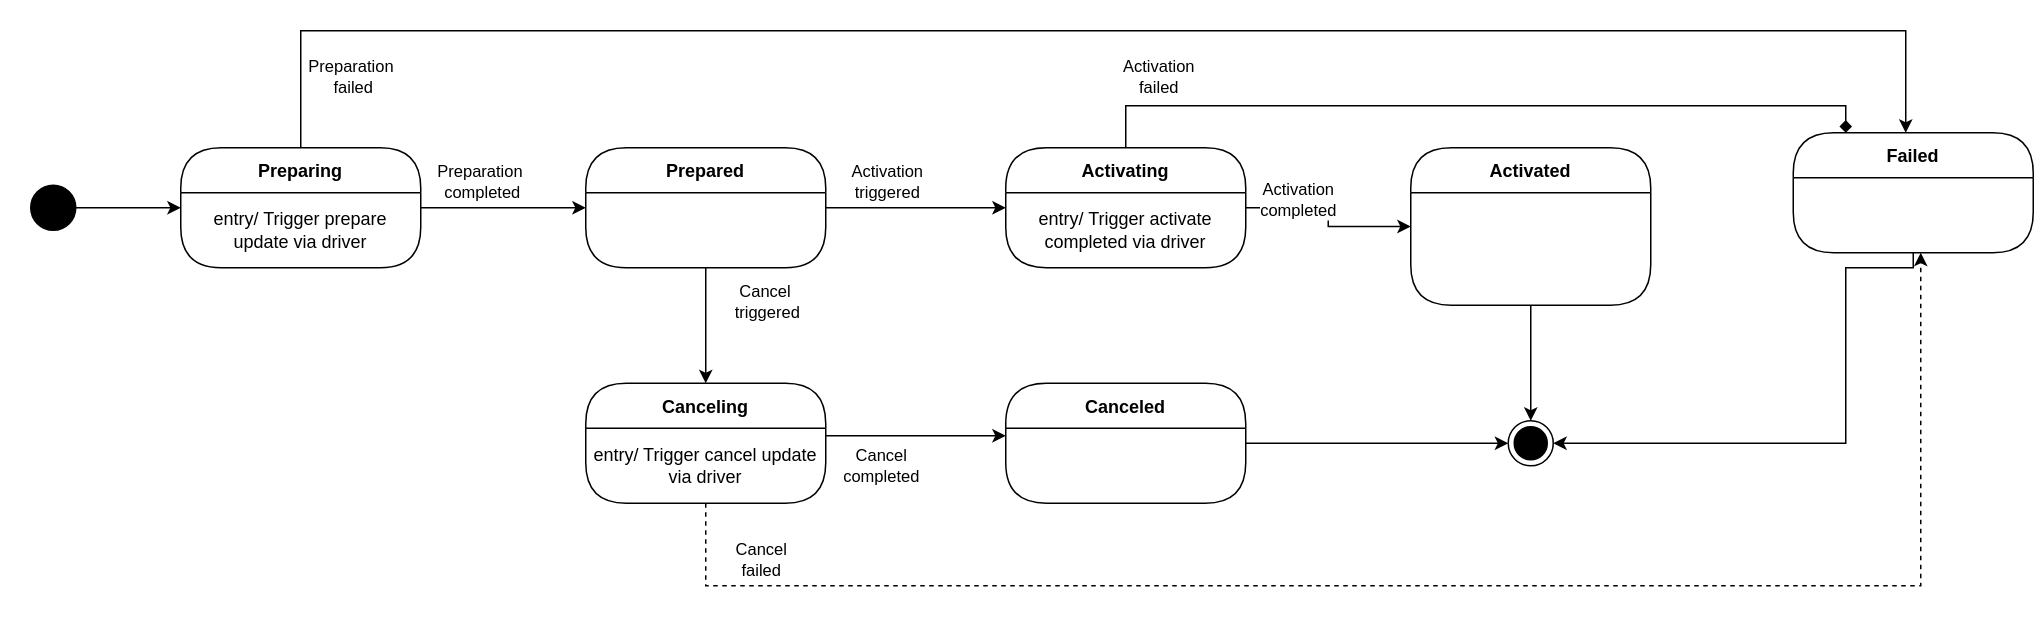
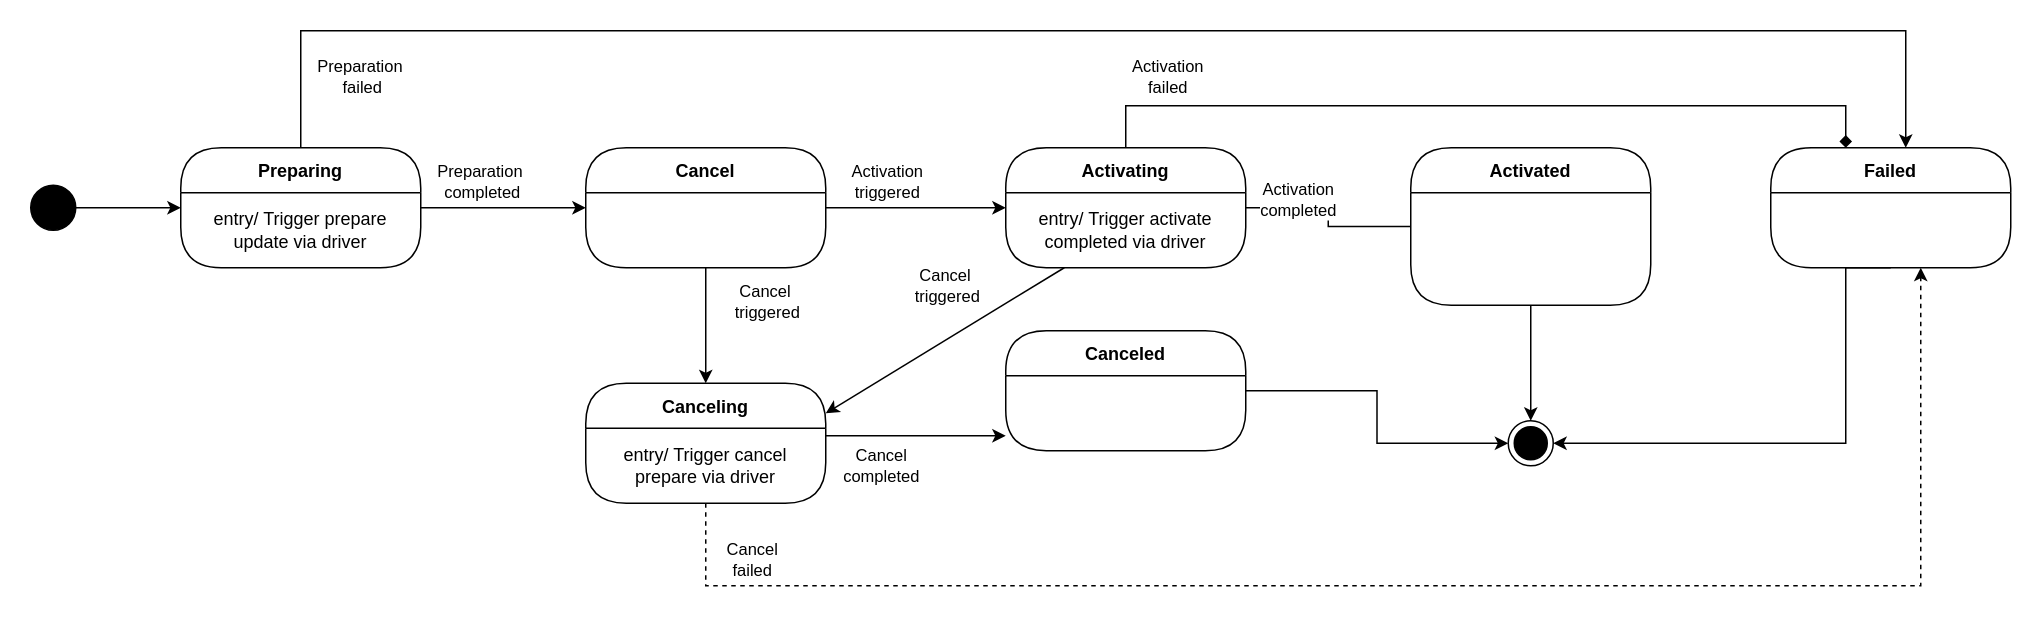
  <mxCell id="0" />
  <mxCell id="1" parent="0" />
  <mxCell id="2" style="edgeStyle=orthogonalEdgeStyle;rounded=0;orthogonalLoop=1;jettySize=auto;html=1;exitX=1;exitY=0.5;exitDx=0;exitDy=0;" parent="1" source="3" target="11" edge="1"><mxGeometry relative="1" as="geometry"><mxPoint x="170" y="138" as="targetPoint" /></mxGeometry></mxCell>
  <mxCell id="3" value="" style="ellipse;fillColor=strokeColor;html=1;" parent="1" vertex="1"><mxGeometry x="20" y="123" width="30" height="30" as="geometry" /></mxCell>
  <mxCell id="4" value="" style="ellipse;html=1;shape=endState;fillColor=strokeColor;" parent="1" vertex="1"><mxGeometry x="1005" y="280" width="30" height="30" as="geometry" /></mxCell>
  <mxCell id="5" style="edgeStyle=orthogonalEdgeStyle;rounded=0;orthogonalLoop=1;jettySize=auto;html=1;" parent="1" source="9" target="4" edge="1"><mxGeometry relative="1" as="geometry"><mxPoint x="855" y="175" as="sourcePoint" /><mxPoint x="759.71" y="370" as="targetPoint" /><Array as="points"><mxPoint x="1020" y="283" /></Array></mxGeometry></mxCell>
  <mxCell id="6" style="edgeStyle=orthogonalEdgeStyle;rounded=0;orthogonalLoop=1;jettySize=auto;html=1;exitX=0.5;exitY=1;exitDx=0;exitDy=0;" parent="1" target="10" edge="1"><mxGeometry relative="1" as="geometry"><mxPoint x="480" y="335" as="sourcePoint" /><mxPoint x="550" y="282.5" as="targetPoint" /><Array as="points"><mxPoint x="480" y="290" /></Array></mxGeometry></mxCell>
  <mxCell id="7" style="edgeStyle=orthogonalEdgeStyle;rounded=0;orthogonalLoop=1;jettySize=auto;html=1;" parent="1" source="10" target="4" edge="1"><mxGeometry relative="1" as="geometry"><mxPoint x="690" y="282.5" as="sourcePoint" /><mxPoint x="670" y="493" as="targetPoint" /></mxGeometry></mxCell>
- <mxCell id="8" value="Prepared" style="swimlane;fontStyle=1;align=center;verticalAlign=middle;childLayout=stackLayout;horizontal=1;startSize=30;horizontalStack=0;resizeParent=0;resizeLast=1;container=0;collapsible=0;rounded=1;arcSize=30;swimlaneFillColor=default;dropTarget=0;" parent="1" vertex="1"><mxGeometry x="390" y="98" width="160" height="80" as="geometry" /></mxCell>
+ <mxCell id="8" value="Cancel" style="swimlane;fontStyle=1;align=center;verticalAlign=middle;childLayout=stackLayout;horizontal=1;startSize=30;horizontalStack=0;resizeParent=0;resizeLast=1;container=0;collapsible=0;rounded=1;arcSize=30;swimlaneFillColor=default;dropTarget=0;" parent="1" vertex="1"><mxGeometry x="390" y="98" width="160" height="80" as="geometry" /></mxCell>
  <mxCell id="9" value="Activated" style="swimlane;fontStyle=1;align=center;verticalAlign=middle;childLayout=stackLayout;horizontal=1;startSize=30;horizontalStack=0;resizeParent=0;resizeLast=1;container=0;collapsible=0;rounded=1;arcSize=30;swimlaneFillColor=default;dropTarget=0;" parent="1" vertex="1"><mxGeometry x="940" y="98" width="160" height="105" as="geometry" /></mxCell>
- <mxCell id="10" value="Canceled" style="swimlane;fontStyle=1;align=center;verticalAlign=middle;childLayout=stackLayout;horizontal=1;startSize=30;horizontalStack=0;resizeParent=0;resizeLast=1;container=0;collapsible=0;rounded=1;arcSize=30;swimlaneFillColor=default;dropTarget=0;" parent="1" vertex="1"><mxGeometry x="670" y="255" width="160" height="80" as="geometry" /></mxCell>
+ <mxCell id="10" value="Canceled" style="swimlane;fontStyle=1;align=center;verticalAlign=middle;childLayout=stackLayout;horizontal=1;startSize=30;horizontalStack=0;resizeParent=0;resizeLast=1;container=0;collapsible=0;rounded=1;arcSize=30;swimlaneFillColor=default;dropTarget=0;" parent="1" vertex="1"><mxGeometry x="670" y="220" width="160" height="80" as="geometry" /></mxCell>
  <mxCell id="11" value="Preparing" style="swimlane;fontStyle=1;align=center;verticalAlign=middle;childLayout=stackLayout;horizontal=1;startSize=30;horizontalStack=0;resizeParent=0;resizeLast=1;container=0;collapsible=0;rounded=1;arcSize=30;swimlaneFillColor=default;dropTarget=0;" parent="1" vertex="1"><mxGeometry x="120" y="98" width="160" height="80" as="geometry" /></mxCell>
  <mxCell id="12" value="entry/ Trigger prepare update via driver" style="text;html=1;align=center;verticalAlign=middle;spacingLeft=4;spacingRight=4;whiteSpace=wrap;overflow=hidden;rotatable=0;" parent="11" vertex="1"><mxGeometry y="30" width="160" height="50" as="geometry" /></mxCell>
  <mxCell id="13" style="edgeStyle=orthogonalEdgeStyle;rounded=0;orthogonalLoop=1;jettySize=auto;html=1;" parent="1" source="11" target="8" edge="1"><mxGeometry relative="1" as="geometry"><mxPoint x="320" y="137.66" as="sourcePoint" /><mxPoint x="370" y="160" as="targetPoint" /></mxGeometry></mxCell>
  <mxCell id="14" value="Preparation&amp;nbsp;&lt;div&gt;completed&lt;/div&gt;" style="edgeLabel;html=1;align=center;verticalAlign=middle;resizable=0;points=[];" parent="13" vertex="1" connectable="0"><mxGeometry x="0.191" y="-1" relative="1" as="geometry"><mxPoint x="-26" y="-19" as="offset" /></mxGeometry></mxCell>
  <mxCell id="15" value="Activating" style="swimlane;fontStyle=1;align=center;verticalAlign=middle;childLayout=stackLayout;horizontal=1;startSize=30;horizontalStack=0;resizeParent=0;resizeLast=1;container=0;collapsible=0;rounded=1;arcSize=30;swimlaneFillColor=default;dropTarget=0;" parent="1" vertex="1"><mxGeometry x="670" y="98" width="160" height="80" as="geometry" /></mxCell>
  <mxCell id="16" value="entry/ Trigger activate completed via driver" style="text;html=1;align=center;verticalAlign=middle;spacingLeft=4;spacingRight=4;whiteSpace=wrap;overflow=hidden;rotatable=0;" parent="15" vertex="1"><mxGeometry y="30" width="160" height="50" as="geometry" /></mxCell>
  <mxCell id="17" value="entry/ Trigger prepare update via driver" style="text;html=1;align=center;verticalAlign=middle;spacingLeft=4;spacingRight=4;whiteSpace=wrap;overflow=hidden;rotatable=0;" parent="15" vertex="1"><mxGeometry y="80" width="160" as="geometry" /></mxCell>
  <mxCell id="18" style="edgeStyle=orthogonalEdgeStyle;rounded=0;orthogonalLoop=1;jettySize=auto;html=1;" parent="1" source="8" target="15" edge="1"><mxGeometry relative="1" as="geometry"><mxPoint x="610" y="70" as="sourcePoint" /><mxPoint x="400" y="148" as="targetPoint" /></mxGeometry></mxCell>
  <mxCell id="19" value="Activation&lt;div&gt;triggered&lt;/div&gt;" style="edgeLabel;html=1;align=center;verticalAlign=middle;resizable=0;points=[];" parent="18" vertex="1" connectable="0"><mxGeometry x="0.191" y="-1" relative="1" as="geometry"><mxPoint x="-31" y="-19" as="offset" /></mxGeometry></mxCell>
- <mxCell id="20" style="edgeStyle=orthogonalEdgeStyle;rounded=0;orthogonalLoop=1;jettySize=auto;html=1;" parent="1" source="15" target="9" edge="1"><mxGeometry relative="1" as="geometry"><mxPoint x="560" y="148" as="sourcePoint" /><mxPoint x="680" y="148" as="targetPoint" /></mxGeometry></mxCell>
+ <mxCell id="20" style="edgeStyle=orthogonalEdgeStyle;rounded=0;orthogonalLoop=1;jettySize=auto;html=1;endArrow=none;" parent="1" source="15" target="9" edge="1"><mxGeometry relative="1" as="geometry"><mxPoint x="560" y="148" as="sourcePoint" /><mxPoint x="680" y="148" as="targetPoint" /></mxGeometry></mxCell>
  <mxCell id="21" value="Activation&lt;div&gt;completed&lt;/div&gt;" style="edgeLabel;html=1;align=center;verticalAlign=middle;resizable=0;points=[];" parent="20" vertex="1" connectable="0"><mxGeometry x="0.191" y="-1" relative="1" as="geometry"><mxPoint x="-26" y="-19" as="offset" /></mxGeometry></mxCell>
  <mxCell id="22" value="" style="edgeStyle=orthogonalEdgeStyle;rounded=0;orthogonalLoop=1;jettySize=auto;html=1;" parent="1" source="8" target="25" edge="1"><mxGeometry relative="1" as="geometry"><mxPoint x="480" y="165" as="sourcePoint" /><mxPoint x="480" y="255" as="targetPoint" /><Array as="points" /></mxGeometry></mxCell>
  <mxCell id="23" value="Cancel&amp;nbsp;&lt;div&gt;triggered&lt;/div&gt;" style="edgeLabel;html=1;align=center;verticalAlign=middle;resizable=0;points=[];" parent="22" vertex="1" connectable="0"><mxGeometry x="-0.632" y="-1" relative="1" as="geometry"><mxPoint x="41" y="8" as="offset" /></mxGeometry></mxCell>
  <mxCell id="24" value="Cancel&lt;div&gt;completed&lt;/div&gt;" style="edgeLabel;html=1;align=center;verticalAlign=middle;resizable=0;points=[];" parent="1" vertex="1" connectable="0"><mxGeometry x="589.996" y="310.001" as="geometry"><mxPoint x="-3" y="-1" as="offset" /></mxGeometry></mxCell>
  <mxCell id="25" value="Canceling" style="swimlane;fontStyle=1;align=center;verticalAlign=middle;childLayout=stackLayout;horizontal=1;startSize=30;horizontalStack=0;resizeParent=0;resizeLast=1;container=0;collapsible=0;rounded=1;arcSize=30;swimlaneFillColor=default;dropTarget=0;" parent="1" vertex="1"><mxGeometry x="390" y="255" width="160" height="80" as="geometry" /></mxCell>
- <mxCell id="26" value="entry/ Trigger cancel update via driver" style="text;html=1;align=center;verticalAlign=middle;spacingLeft=4;spacingRight=4;whiteSpace=wrap;overflow=hidden;rotatable=0;" parent="25" vertex="1"><mxGeometry y="30" width="160" height="50" as="geometry" /></mxCell>
- <mxCell id="27" value="Failed" style="swimlane;fontStyle=1;align=center;verticalAlign=middle;childLayout=stackLayout;horizontal=1;startSize=30;horizontalStack=0;resizeParent=0;resizeLast=1;container=0;collapsible=0;rounded=1;arcSize=30;swimlaneFillColor=default;dropTarget=0;" parent="1" vertex="1"><mxGeometry x="1195" y="88" width="160" height="80" as="geometry" /></mxCell>
+ <mxCell id="26" value="entry/ Trigger cancel prepare via driver" style="text;html=1;align=center;verticalAlign=middle;spacingLeft=4;spacingRight=4;whiteSpace=wrap;overflow=hidden;rotatable=0;" parent="25" vertex="1"><mxGeometry y="30" width="160" height="50" as="geometry" /></mxCell>
+ <mxCell id="27" value="Failed" style="swimlane;fontStyle=1;align=center;verticalAlign=middle;childLayout=stackLayout;horizontal=1;startSize=30;horizontalStack=0;resizeParent=0;resizeLast=1;container=0;collapsible=0;rounded=1;arcSize=30;swimlaneFillColor=default;dropTarget=0;" parent="1" vertex="1"><mxGeometry x="1180" y="98" width="160" height="80" as="geometry" /></mxCell>
  <mxCell id="28" style="edgeStyle=orthogonalEdgeStyle;rounded=0;orthogonalLoop=1;jettySize=auto;html=1;endArrow=diamond;" parent="1" source="15" target="27" edge="1"><mxGeometry relative="1" as="geometry"><mxPoint x="290" y="148" as="sourcePoint" /><mxPoint x="400" y="148" as="targetPoint" /><Array as="points"><mxPoint x="750" y="70" /><mxPoint x="1230" y="70" /></Array></mxGeometry></mxCell>
  <mxCell id="29" value="Activation&lt;br&gt;failed" style="edgeLabel;html=1;align=center;verticalAlign=middle;resizable=0;points=[];" parent="28" vertex="1" connectable="0"><mxGeometry x="0.191" y="-1" relative="1" as="geometry"><mxPoint x="-264" y="-21" as="offset" /></mxGeometry></mxCell>
  <mxCell id="30" style="edgeStyle=orthogonalEdgeStyle;rounded=0;orthogonalLoop=1;jettySize=auto;html=1;dashed=1;" parent="1" source="25" target="27" edge="1"><mxGeometry relative="1" as="geometry"><mxPoint x="210" y="108" as="sourcePoint" /><mxPoint x="1340" y="360" as="targetPoint" /><Array as="points"><mxPoint x="470" y="390" /><mxPoint x="1280" y="390" /></Array></mxGeometry></mxCell>
  <mxCell id="31" value="&lt;div&gt;Cancel&lt;br&gt;failed&lt;/div&gt;" style="edgeLabel;html=1;align=center;verticalAlign=middle;resizable=0;points=[];" parent="30" vertex="1" connectable="0"><mxGeometry x="0.191" y="-1" relative="1" as="geometry"><mxPoint x="-556" y="-19" as="offset" /></mxGeometry></mxCell>
  <mxCell id="32" style="edgeStyle=orthogonalEdgeStyle;rounded=0;orthogonalLoop=1;jettySize=auto;html=1;exitX=0.5;exitY=1;exitDx=0;exitDy=0;entryX=1;entryY=0.5;entryDx=0;entryDy=0;" parent="1" source="27" target="4" edge="1"><mxGeometry relative="1" as="geometry"><mxPoint x="1120" y="370" as="sourcePoint" /><mxPoint x="1295" y="370" as="targetPoint" /><Array as="points"><mxPoint x="1230" y="178" /><mxPoint x="1230" y="295" /></Array></mxGeometry></mxCell>
  <mxCell id="33" style="edgeStyle=orthogonalEdgeStyle;rounded=0;orthogonalLoop=1;jettySize=auto;html=1;" parent="1" source="11" target="27" edge="1"><mxGeometry relative="1" as="geometry"><mxPoint x="210" y="108" as="sourcePoint" /><mxPoint x="1300" y="108" as="targetPoint" /><Array as="points"><mxPoint x="200" y="20" /><mxPoint x="1270" y="20" /></Array></mxGeometry></mxCell>
  <mxCell id="34" value="Preparation&amp;nbsp;&lt;div&gt;failed&lt;/div&gt;" style="edgeLabel;html=1;align=center;verticalAlign=middle;resizable=0;points=[];" parent="33" vertex="1" connectable="0"><mxGeometry x="0.191" y="-1" relative="1" as="geometry"><mxPoint x="-612" y="29" as="offset" /></mxGeometry></mxCell>
+ <mxCell id="35" value="" style="rounded=0;orthogonalLoop=1;jettySize=auto;html=1;entryX=1;entryY=0.25;entryDx=0;entryDy=0;" edge="1" parent="1" source="16" target="25"><mxGeometry relative="1" as="geometry"><mxPoint x="680" y="188" as="sourcePoint" /><mxPoint x="680" y="265" as="targetPoint" /></mxGeometry></mxCell>
+ <mxCell id="36" value="Cancel&amp;nbsp;&lt;div&gt;triggered&lt;/div&gt;" style="edgeLabel;html=1;align=center;verticalAlign=middle;resizable=0;points=[];" vertex="1" connectable="0" parent="35"><mxGeometry x="-0.632" y="-1" relative="1" as="geometry"><mxPoint x="-49" y="-5" as="offset" /></mxGeometry></mxCell>
